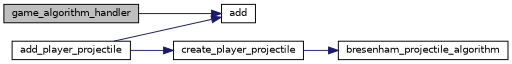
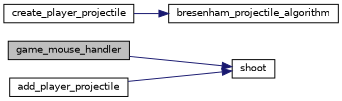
  digraph {
    rankdir=LR
    node [color=black fillcolor=white fontname=Helvetica fontsize=10 shape=record style=filled]
    edge [color=midnightblue fontname=Helvetica fontsize=10 labelfontname=Helvetica labelfontsize=10 style=solid]
-   n1 [fillcolor=grey75 fontcolor=black height=0.2 label=game_algorithm_handler width=0.4]
-   n2 [height=0.2 label=add width=0.4]
+   n1 [fillcolor=grey75 fontcolor=black height=0.2 label=game_mouse_handler width=0.4]
+   n2 [height=0.2 label=shoot width=0.4]
    n3 [height=0.2 label=add_player_projectile width=0.4]
    n4 [height=0.2 label=create_player_projectile width=0.4]
    n5 [height=0.2 label=bresenham_projectile_algorithm width=0.4]
    n1 -> n2
    n3 -> n2
-   n3 -> n4
    n4 -> n5
  }
